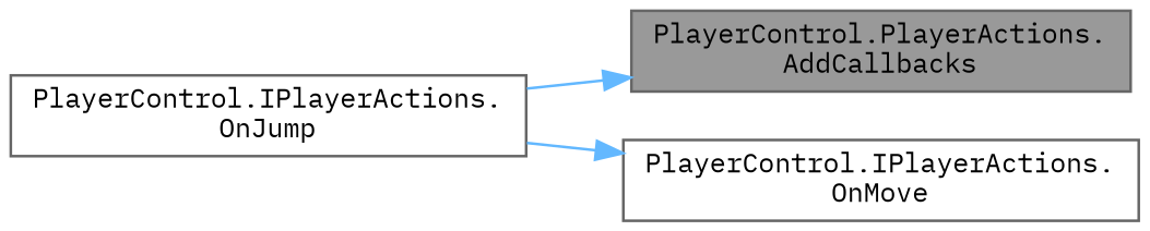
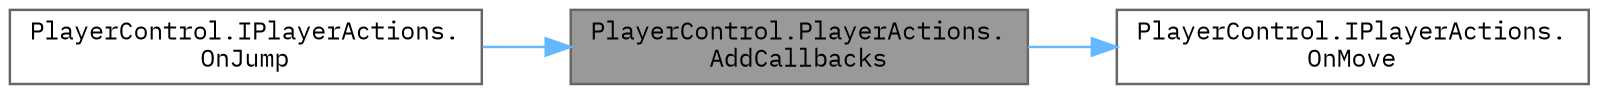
  digraph {
    fontname="IBM Plex Mono"
    rankdir=LR
    node [color=grey40 fillcolor=white fontname="IBM Plex Mono" fontsize=10 shape=box style=filled]
    edge [color=steelblue1 fontname="IBM Plex Mono" fontsize=10 labelfontname=Helvetica labelfontsize=10 style=solid]
    n1 [color=gray40 fillcolor=grey60 fontcolor=black height=0.2 label="PlayerControl.PlayerActions.\lAddCallbacks" width=0.4]
    n2 [height=0.2 label="PlayerControl.IPlayerActions.\lOnMove" width=0.4]
    n3 [height=0.2 label="PlayerControl.IPlayerActions.\lOnJump" width=0.4]
-   n3 -> n2
+   n1 -> n2
    n3 -> n1
  }
